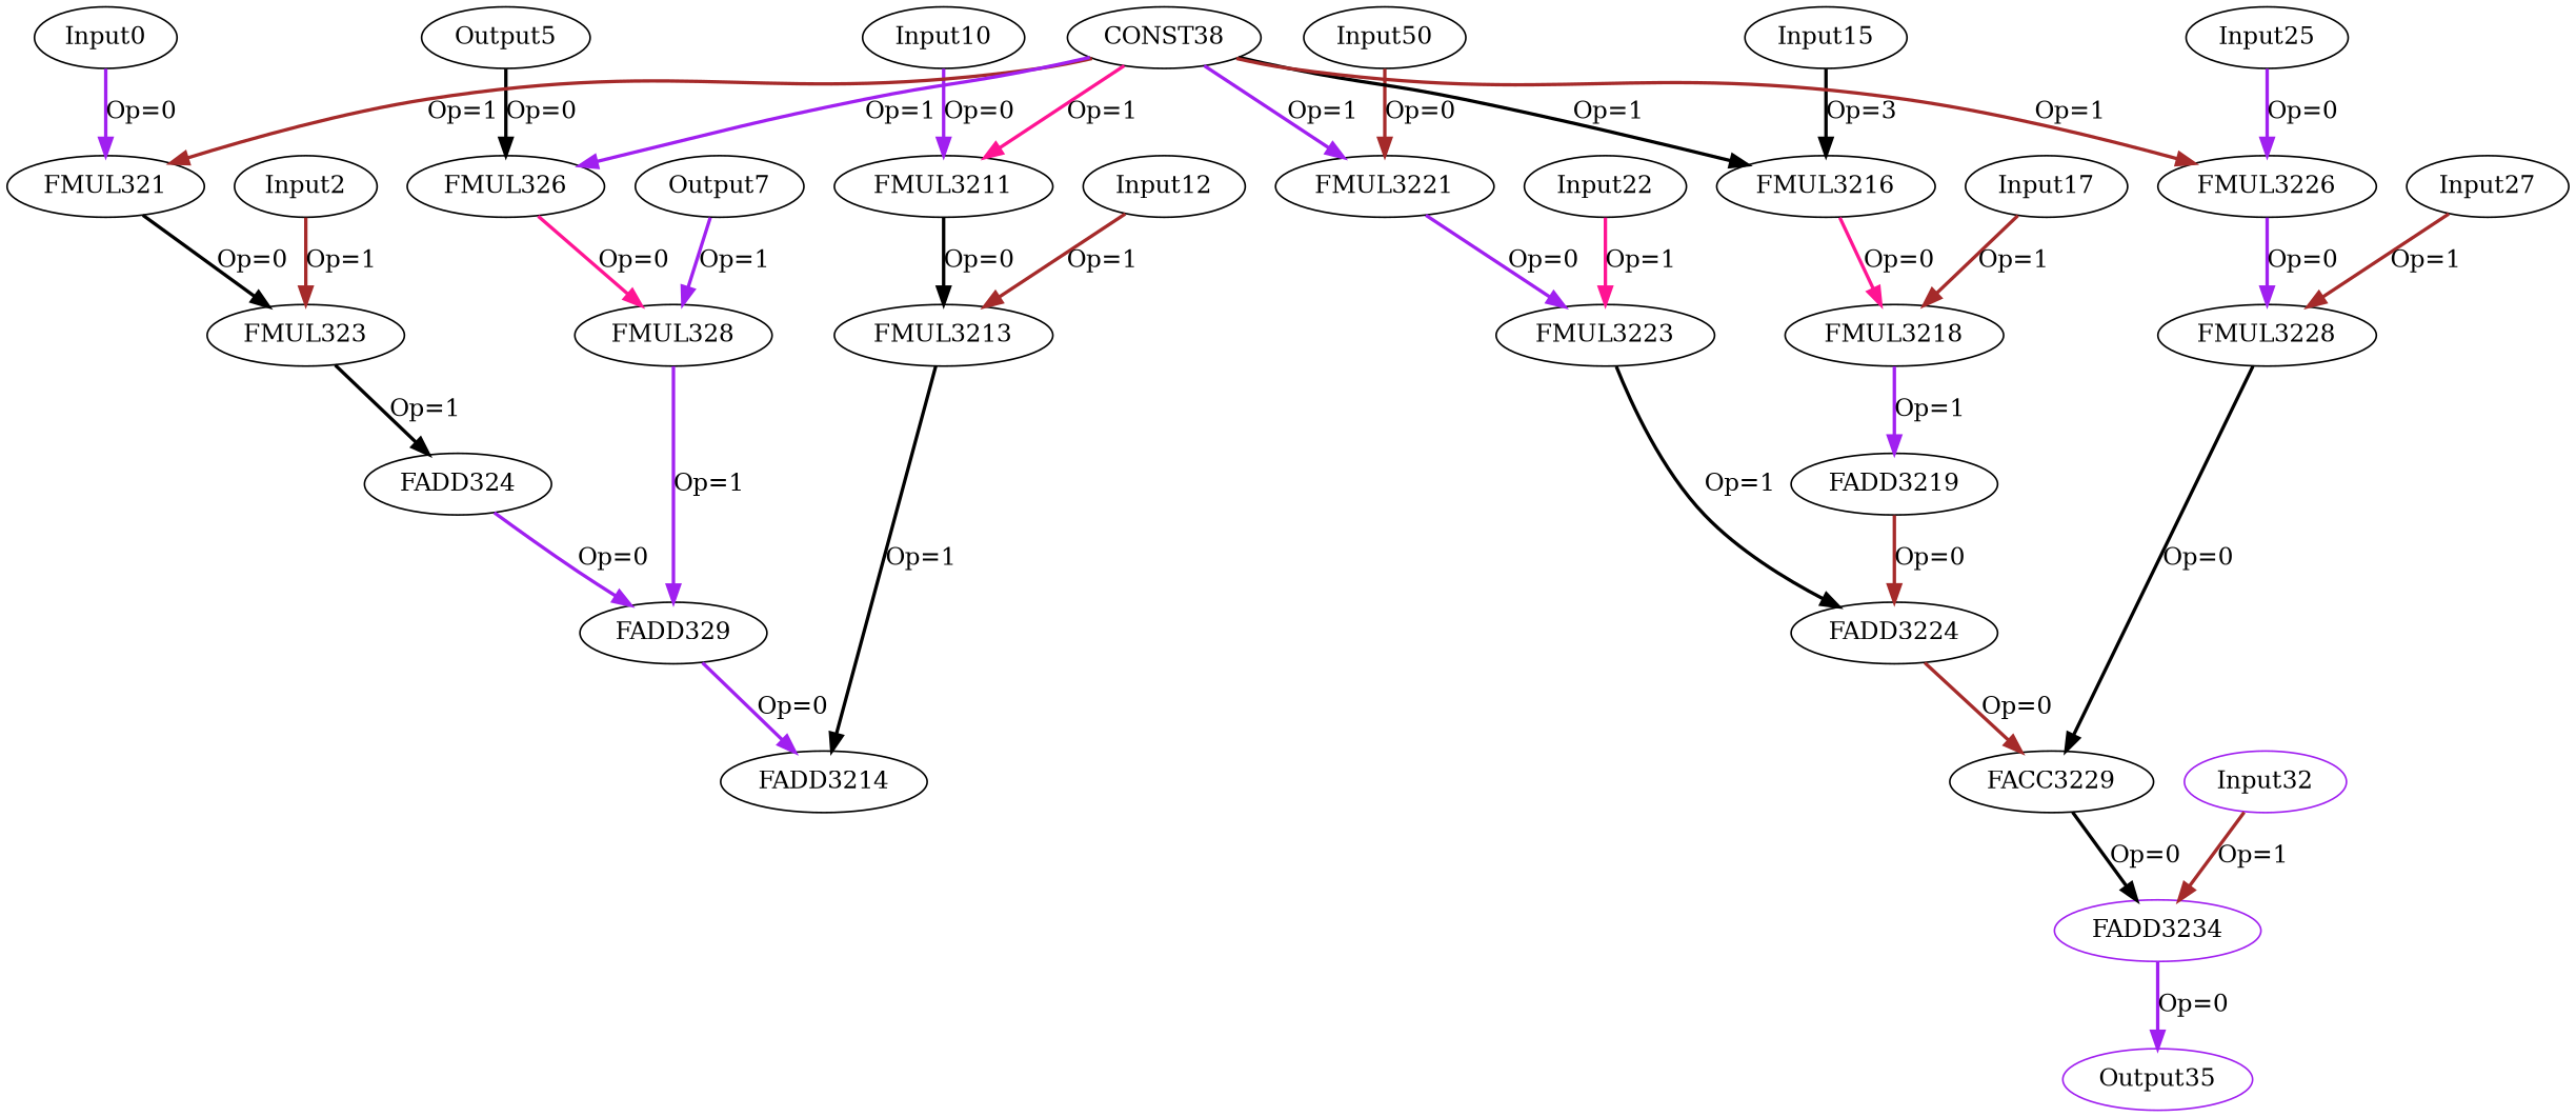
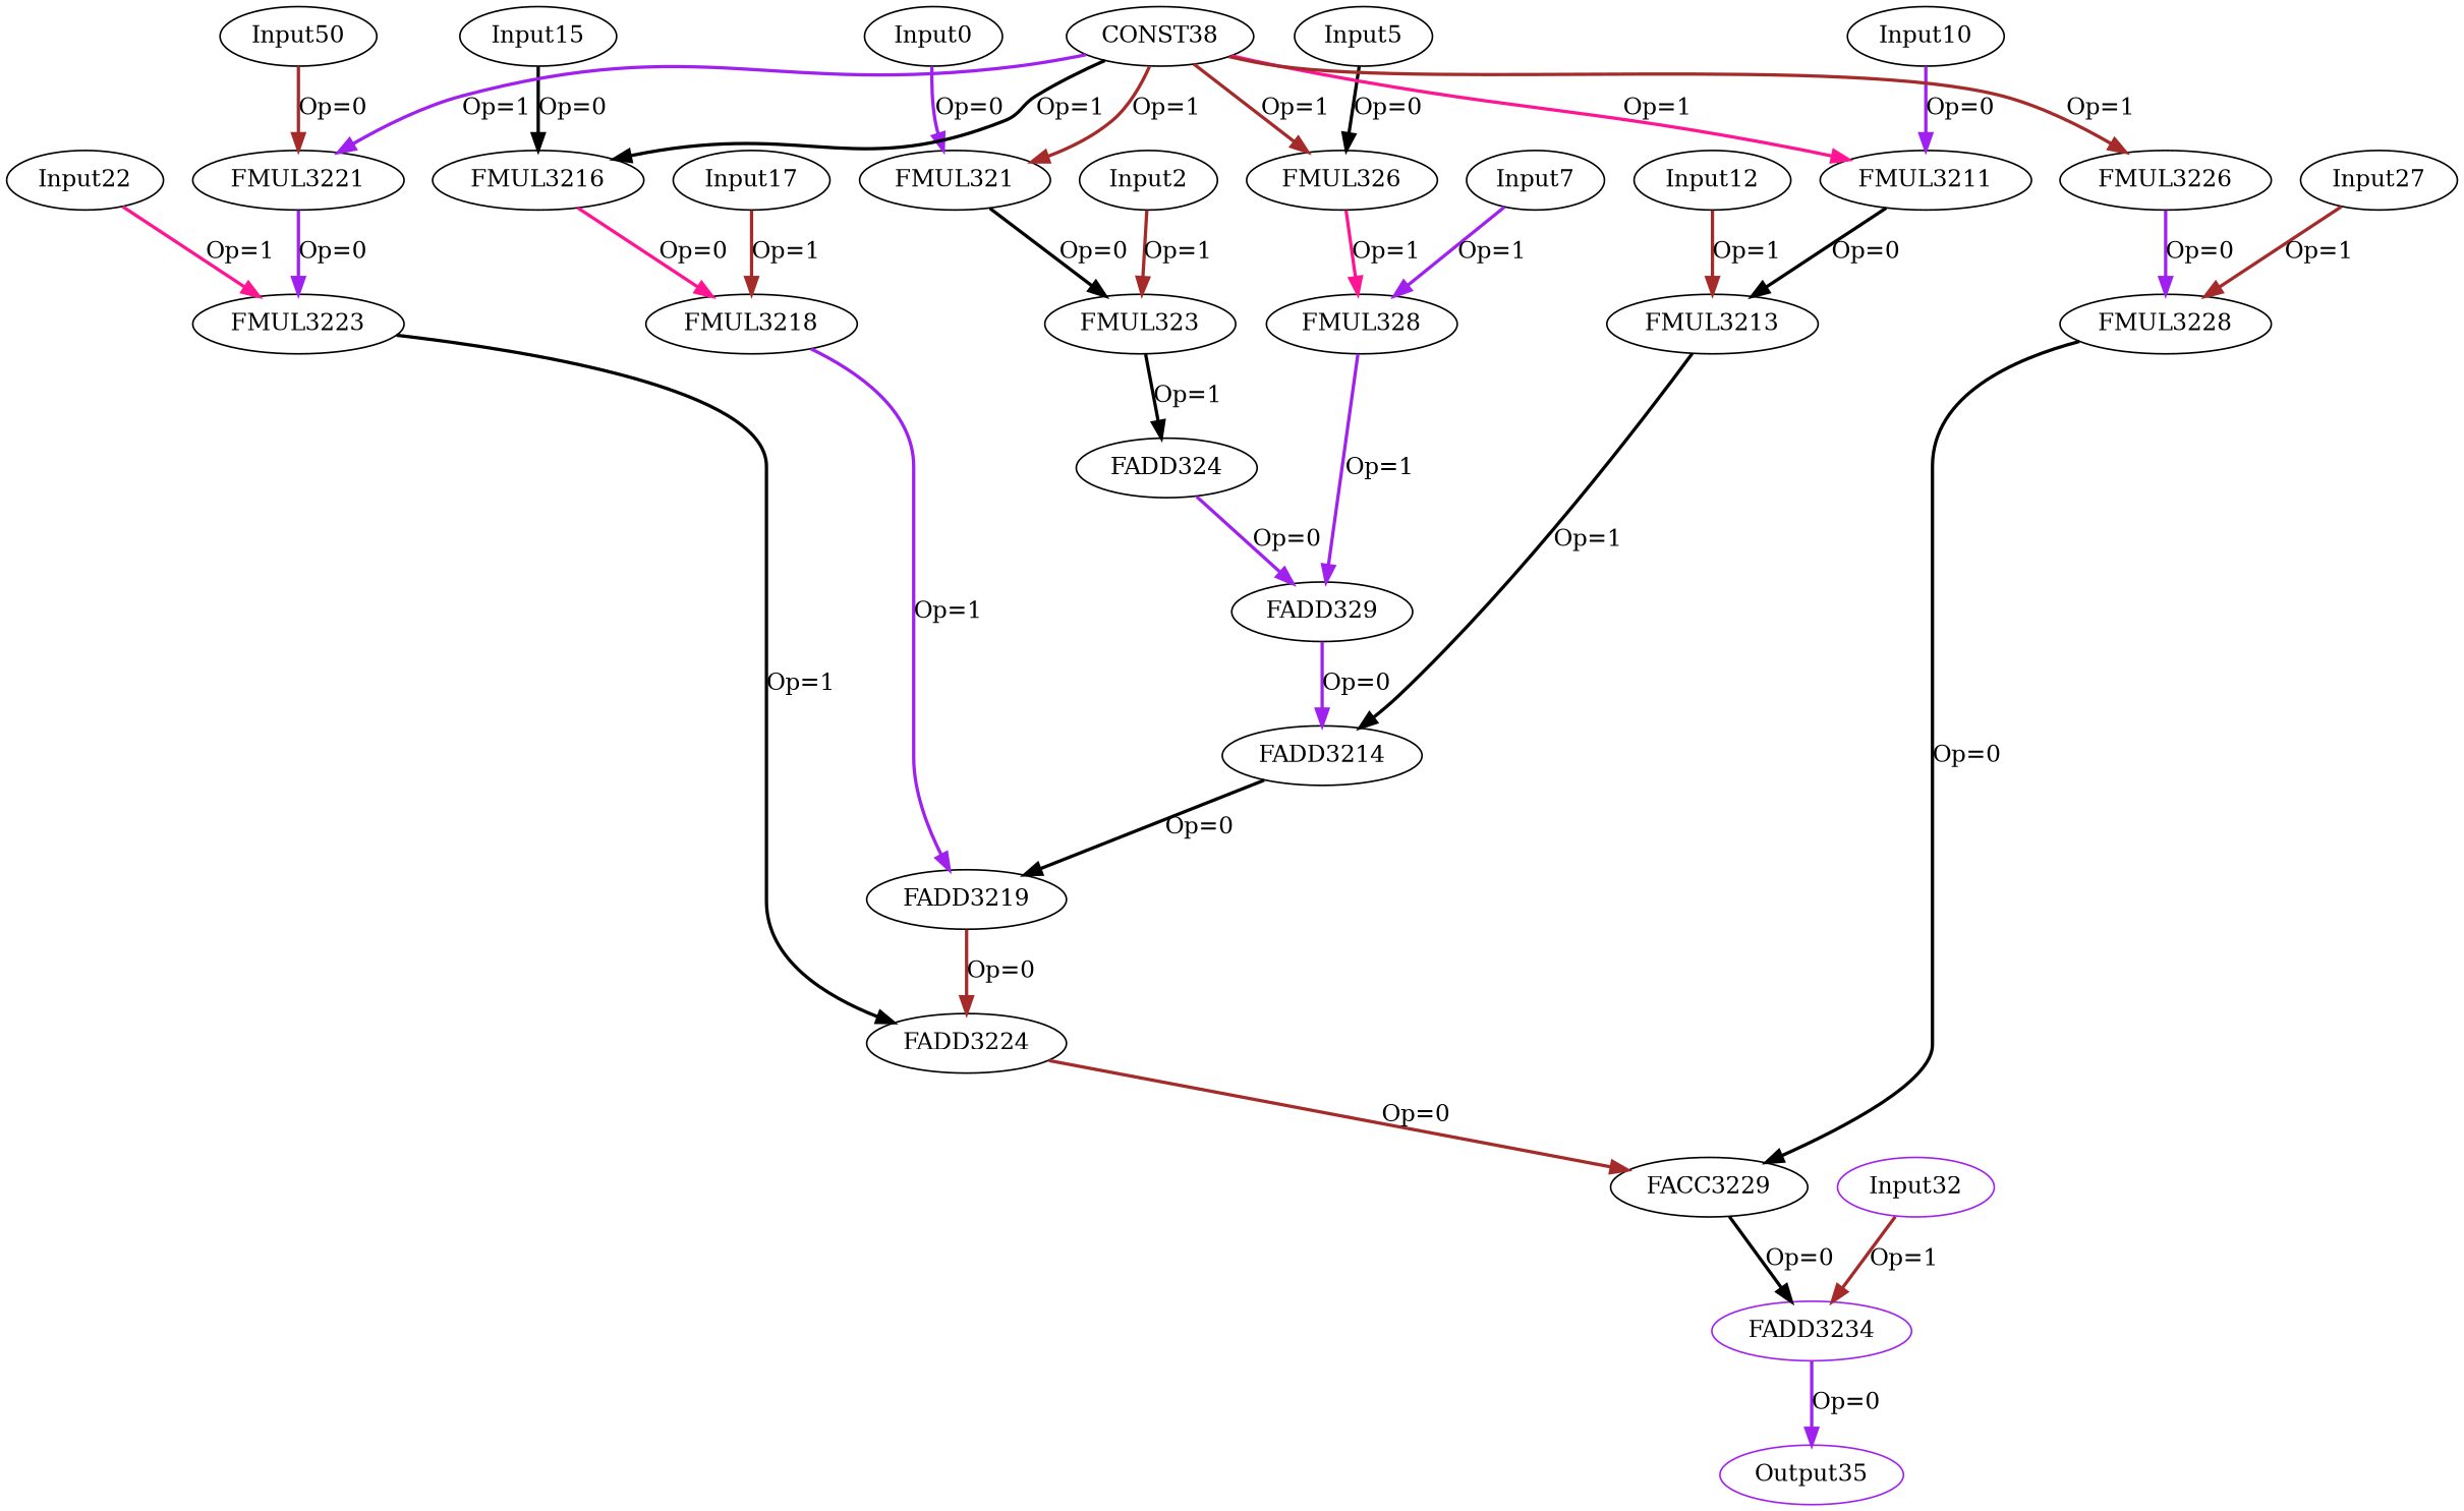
  digraph {
    node [color=black opcode=Input]
    edge [color=purple operand=0 style=bold]
    Input0 [offset="0,0" pattern="24,5,-96,25" ref_name=kernel_gemm_1_1]
    FMUL321 [opcode=FMUL32]
    FMUL323 [opcode=FMUL32]
    FADD324 [opcode=FADD32]
    Input2 [offset="0,0" pattern="600,5,-2396,25" ref_name=kernel_gemm_1_2]
    FADD329 [opcode=FADD32]
    FADD3214 [opcode=FADD32]
-   Input5 [offset="0,4" pattern="24,5,-96,25" ref_name=kernel_gemm_1_1 label=Output5]
+   Input5 [offset="0,4" pattern="24,5,-96,25" ref_name=kernel_gemm_1_1]
    FMUL326 [opcode=FMUL32]
    FMUL328 [opcode=FMUL32]
-   Input7 [offset="0,100" pattern="600,5,-2396,25" ref_name=kernel_gemm_1_2 label=Output7]
+   Input7 [offset="0,100" pattern="600,5,-2396,25" ref_name=kernel_gemm_1_2]
    FADD3219 [opcode=FADD32]
    Input10 [offset="0,8" pattern="24,5,-96,25" ref_name=kernel_gemm_1_1]
    FMUL3211 [opcode=FMUL32]
    FMUL3213 [opcode=FMUL32]
    Input12 [offset="0,200" pattern="600,5,-2396,25" ref_name=kernel_gemm_1_2]
    FADD3224 [opcode=FADD32]
    Input15 [offset="0,12" pattern="24,5,-96,25" ref_name=kernel_gemm_1_1]
    FMUL3216 [opcode=FMUL32]
    FMUL3218 [opcode=FMUL32]
    Input17 [offset="0,300" pattern="600,5,-2396,25" ref_name=kernel_gemm_1_2]
    FACC3229 [acc_first=1 acc_params="0,5,1,25" opcode=FACC32]
    n23 [label=Input50 offset="0,16" pattern="24,5,-96,25" ref_name=kernel_gemm_1_1]
    FMUL3221 [opcode=FMUL32]
    FMUL3223 [opcode=FMUL32]
    Input22 [offset="0,400" pattern="600,5,-2396,25" ref_name=kernel_gemm_1_2]
    FADD3234 [color=purple opcode=FADD32]
-   Input25 [offset="0,20" pattern="24,5,-96,25" ref_name=kernel_gemm_1_1]
    FMUL3226 [opcode=FMUL32]
    FMUL3228 [opcode=FMUL32]
    Input27 [offset="0,500" pattern="600,5,-2396,25" ref_name=kernel_gemm_1_2]
    Output35 [color=purple offset="0,0" opcode=Output pattern="0,5,4,25" ref_name=kernel_gemm_1_3]
    Input32 [color=purple offset="0,0" pattern="0,5,4,25" ref_name=kernel_gemm_1_0]
    CONST38 [opcode=CONST value="0x3FC00000"]
    Input0 -> FMUL321 [label="Op=0"]
    FMUL321 -> FMUL323 [color=black label="Op=0"]
    FMUL323 -> FADD324 [color=black label="Op=1" operand=1]
    FADD324 -> FADD329 [label="Op=0"]
    Input2 -> FMUL323 [color=brown label="Op=1" operand=1]
    FADD329 -> FADD3214 [label="Op=0"]
+   FADD3214 -> FADD3219 [color=black label="Op=0"]
    Input5 -> FMUL326 [color=black label="Op=0"]
-   FMUL326 -> FMUL328 [color=deeppink label="Op=0"]
+   FMUL326 -> FMUL328 [color=deeppink label="Op=1"]
    FMUL328 -> FADD329 [label="Op=1" operand=1]
    Input7 -> FMUL328 [label="Op=1" operand=1]
    FADD3219 -> FADD3224 [color=brown label="Op=0"]
    Input10 -> FMUL3211 [label="Op=0"]
    FMUL3211 -> FMUL3213 [color=black label="Op=0"]
    FMUL3213 -> FADD3214 [color=black label="Op=1" operand=1]
    Input12 -> FMUL3213 [color=brown label="Op=1" operand=1]
    FADD3224 -> FACC3229 [color=brown label="Op=0"]
-   Input15 -> FMUL3216 [color=black label="Op=3"]
+   Input15 -> FMUL3216 [color=black label="Op=0"]
    FMUL3216 -> FMUL3218 [color=deeppink label="Op=0"]
    FMUL3218 -> FADD3219 [label="Op=1" operand=1]
    Input17 -> FMUL3218 [color=brown label="Op=1" operand=1]
    FACC3229 -> FADD3234 [color=black label="Op=0"]
    n23 -> FMUL3221 [color=brown label="Op=0"]
    FMUL3221 -> FMUL3223 [label="Op=0"]
    FMUL3223 -> FADD3224 [color=black label="Op=1" operand=1]
    Input22 -> FMUL3223 [color=deeppink label="Op=1" operand=1]
    FADD3234 -> Output35 [label="Op=0"]
-   Input25 -> FMUL3226 [label="Op=0"]
    FMUL3226 -> FMUL3228 [label="Op=0"]
    FMUL3228 -> FACC3229 [color=black label="Op=0"]
    Input27 -> FMUL3228 [color=brown label="Op=1" operand=1]
    Input32 -> FADD3234 [color=brown label="Op=1" operand=1]
    CONST38 -> FMUL321 [color=brown label="Op=1" operand=1]
-   CONST38 -> FMUL326 [label="Op=1" operand=1]
+   CONST38 -> FMUL326 [color=brown label="Op=1" operand=1]
    CONST38 -> FMUL3211 [color=deeppink label="Op=1" operand=1]
    CONST38 -> FMUL3216 [color=black label="Op=1" operand=1]
    CONST38 -> FMUL3221 [label="Op=1" operand=1]
    CONST38 -> FMUL3226 [color=brown label="Op=1" operand=1]
  }
